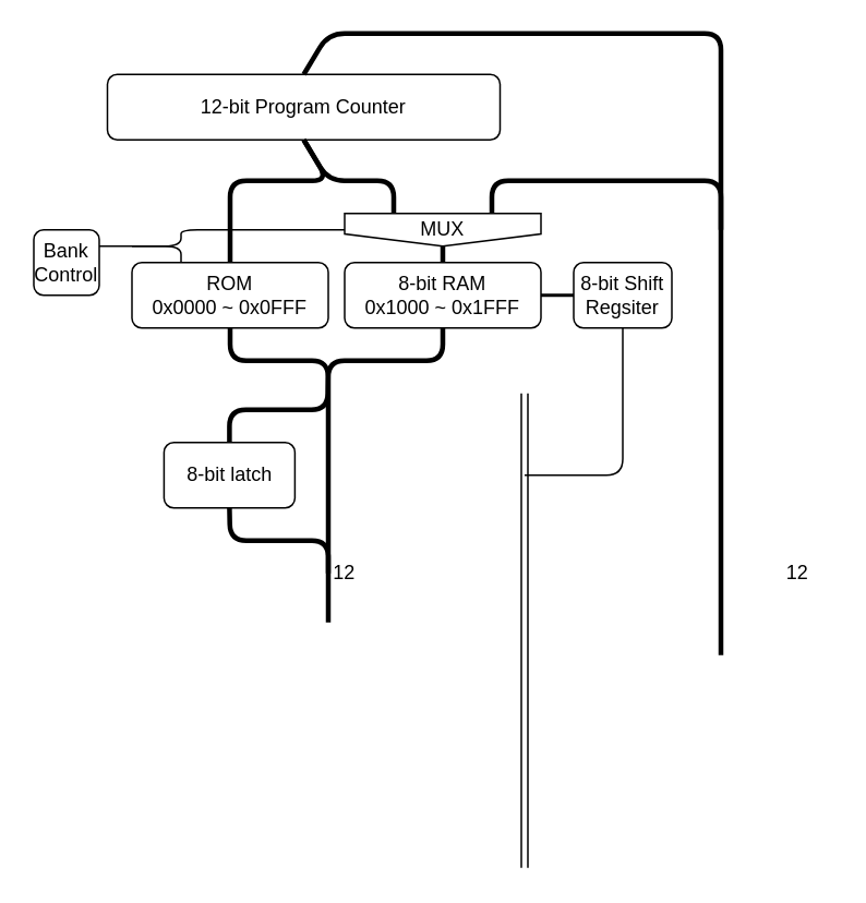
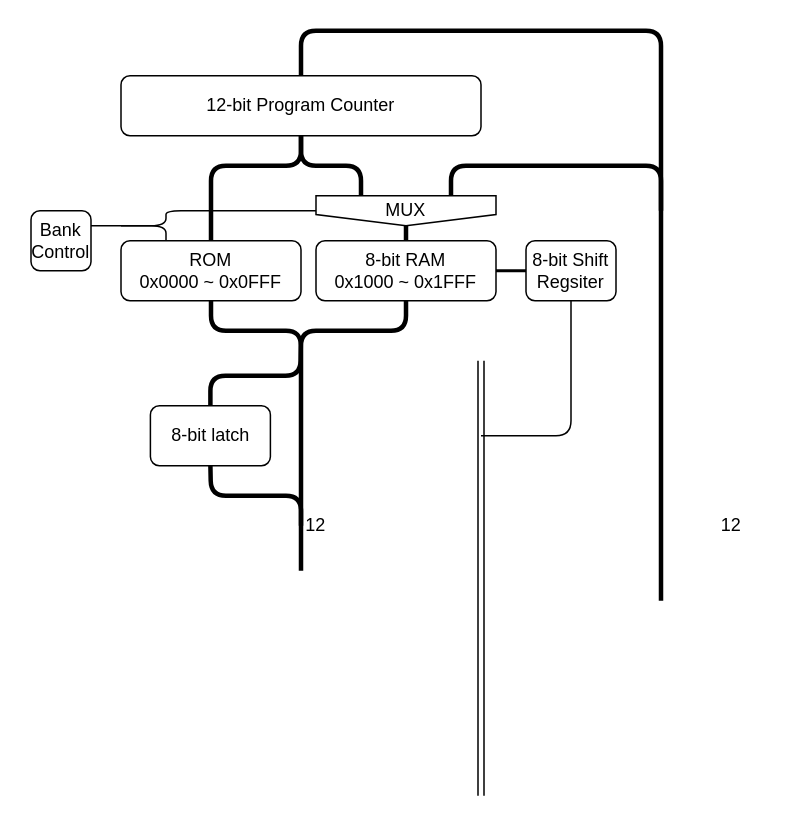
  <mxCell id="0" />
  <mxCell id="1" parent="0" />
  <mxCell id="2" value="ROM&lt;br&gt;0x0000 ~ 0x0FFF" style="rounded=1;whiteSpace=wrap;html=1;" vertex="1" parent="1"><mxGeometry x="80" y="160" width="120" height="40" as="geometry" /></mxCell>
  <mxCell id="3" value="8-bit latch" style="rounded=1;whiteSpace=wrap;html=1;" vertex="1" parent="1"><mxGeometry x="99.6" y="270" width="80" height="40" as="geometry" /></mxCell>
  <mxCell id="4" value="" style="endArrow=none;html=1;exitX=0.5;exitY=0;exitDx=0;exitDy=0;strokeWidth=3;entryX=0.5;entryY=1;entryDx=0;entryDy=0;" edge="1" parent="1" source="3"><mxGeometry width="50" height="50" relative="1" as="geometry"><mxPoint x="209.6" y="310" as="sourcePoint" /><mxPoint x="140" y="200" as="targetPoint" /><Array as="points"><mxPoint x="139.6" y="250" /><mxPoint x="199.6" y="250" /><mxPoint x="200" y="220" /><mxPoint x="140" y="220" /></Array></mxGeometry></mxCell>
  <mxCell id="5" value="" style="endArrow=none;html=1;strokeWidth=3;entryX=0.5;entryY=1;entryDx=0;entryDy=0;" edge="1" parent="1"><mxGeometry width="50" height="50" relative="1" as="geometry"><mxPoint x="200" y="380" as="sourcePoint" /><mxPoint x="270" y="200" as="targetPoint" /><Array as="points"><mxPoint x="200" y="220" /><mxPoint x="270" y="220" /></Array></mxGeometry></mxCell>
  <mxCell id="6" value="Bank Control" style="rounded=1;whiteSpace=wrap;html=1;" vertex="1" parent="1"><mxGeometry x="20" y="140" width="40" height="40" as="geometry" /></mxCell>
- <mxCell id="7" value="12-bit Program Counter" style="rounded=1;whiteSpace=wrap;html=1;" vertex="1" parent="1"><mxGeometry x="65" y="45" width="240" height="40" as="geometry" /></mxCell>
+ <mxCell id="7" value="12-bit Program Counter" style="rounded=1;whiteSpace=wrap;html=1;" vertex="1" parent="1"><mxGeometry x="80" y="50" width="240" height="40" as="geometry" /></mxCell>
  <mxCell id="8" value="8-bit RAM&lt;br&gt;0x1000 ~ 0x1FFF" style="rounded=1;whiteSpace=wrap;html=1;" vertex="1" parent="1"><mxGeometry x="210" y="160" width="120" height="40" as="geometry" /></mxCell>
  <mxCell id="9" value="" style="endArrow=none;html=1;rounded=1;exitX=0.25;exitY=0;exitDx=0;exitDy=0;entryX=1;entryY=0.25;entryDx=0;entryDy=0;" edge="1" parent="1" source="2" target="6"><mxGeometry width="50" height="50" relative="1" as="geometry"><mxPoint x="130" y="170" as="sourcePoint" /><mxPoint x="80" y="150" as="targetPoint" /><Array as="points"><mxPoint x="110" y="150" /></Array></mxGeometry></mxCell>
  <mxCell id="10" value="" style="endArrow=none;html=1;rounded=1;strokeWidth=3;entryX=0.5;entryY=1;entryDx=0;entryDy=0;exitX=0.25;exitY=0;exitDx=0;exitDy=0;" edge="1" parent="1" source="14" target="7"><mxGeometry width="50" height="50" relative="1" as="geometry"><mxPoint x="270" y="140" as="sourcePoint" /><mxPoint x="280" y="250" as="targetPoint" /><Array as="points"><mxPoint x="240" y="110" /><mxPoint x="200" y="110" /></Array></mxGeometry></mxCell>
  <mxCell id="11" value="" style="endArrow=none;html=1;rounded=1;strokeWidth=3;entryX=0.5;entryY=1;entryDx=0;entryDy=0;exitX=0.5;exitY=0;exitDx=0;exitDy=0;" edge="1" parent="1" source="2" target="7"><mxGeometry width="50" height="50" relative="1" as="geometry"><mxPoint x="230" y="300" as="sourcePoint" /><mxPoint x="280" y="250" as="targetPoint" /><Array as="points"><mxPoint x="140" y="110" /><mxPoint x="200" y="110" /></Array></mxGeometry></mxCell>
  <mxCell id="12" value="" style="endArrow=none;html=1;rounded=1;strokeWidth=3;entryX=0.5;entryY=1;entryDx=0;entryDy=0;" edge="1" parent="1" target="3"><mxGeometry width="50" height="50" relative="1" as="geometry"><mxPoint x="200" y="350" as="sourcePoint" /><mxPoint x="270" y="280" as="targetPoint" /><Array as="points"><mxPoint x="200" y="330" /><mxPoint x="140" y="330" /></Array></mxGeometry></mxCell>
  <mxCell id="13" value="12" style="text;html=1;strokeColor=none;fillColor=none;align=center;verticalAlign=middle;whiteSpace=wrap;rounded=0;" vertex="1" parent="1"><mxGeometry x="190" y="340" width="40" height="20" as="geometry" /></mxCell>
  <mxCell id="14" value="MUX" style="shape=offPageConnector;whiteSpace=wrap;html=1;" vertex="1" parent="1"><mxGeometry x="210" y="130" width="120" height="20" as="geometry" /></mxCell>
  <mxCell id="15" value="" style="endArrow=none;html=1;rounded=1;strokeWidth=3;entryX=0.5;entryY=1;entryDx=0;entryDy=0;exitX=0.5;exitY=0;exitDx=0;exitDy=0;" edge="1" parent="1" source="8" target="14"><mxGeometry width="50" height="50" relative="1" as="geometry"><mxPoint x="130" y="180" as="sourcePoint" /><mxPoint x="180" y="130" as="targetPoint" /></mxGeometry></mxCell>
  <mxCell id="16" value="" style="endArrow=none;html=1;rounded=1;strokeWidth=1;entryX=0;entryY=0.5;entryDx=0;entryDy=0;" edge="1" parent="1" target="14"><mxGeometry width="50" height="50" relative="1" as="geometry"><mxPoint x="80" y="150" as="sourcePoint" /><mxPoint x="190" y="180" as="targetPoint" /><Array as="points"><mxPoint x="110" y="150" /><mxPoint x="110" y="140" /></Array></mxGeometry></mxCell>
  <mxCell id="17" value="" style="endArrow=none;html=1;rounded=1;strokeWidth=3;exitX=0.75;exitY=0;exitDx=0;exitDy=0;" edge="1" parent="1" source="14"><mxGeometry width="50" height="50" relative="1" as="geometry"><mxPoint x="270" y="100" as="sourcePoint" /><mxPoint x="440" y="140" as="targetPoint" /><Array as="points"><mxPoint x="300" y="110" /><mxPoint x="440" y="110" /></Array></mxGeometry></mxCell>
  <mxCell id="18" value="" style="endArrow=none;html=1;rounded=1;strokeWidth=3;entryX=0.5;entryY=0;entryDx=0;entryDy=0;" edge="1" parent="1" target="7"><mxGeometry width="50" height="50" relative="1" as="geometry"><mxPoint x="440" y="400" as="sourcePoint" /><mxPoint x="310" y="80" as="targetPoint" /><Array as="points"><mxPoint x="440" y="20" /><mxPoint x="200" y="20" /></Array></mxGeometry></mxCell>
  <mxCell id="19" value="12" style="text;html=1;strokeColor=none;fillColor=none;align=center;verticalAlign=middle;whiteSpace=wrap;rounded=0;" vertex="1" parent="1"><mxGeometry x="467" y="340" width="40" height="20" as="geometry" /></mxCell>
  <mxCell id="20" value="8-bit Shift Regsiter" style="rounded=1;whiteSpace=wrap;html=1;" vertex="1" parent="1"><mxGeometry x="350" y="160" width="60" height="40" as="geometry" /></mxCell>
  <mxCell id="21" value="" style="endArrow=none;html=1;rounded=1;strokeWidth=2;entryX=0;entryY=0.5;entryDx=0;entryDy=0;exitX=1;exitY=0.5;exitDx=0;exitDy=0;" edge="1" parent="1" source="8" target="20"><mxGeometry width="50" height="50" relative="1" as="geometry"><mxPoint x="220" y="300" as="sourcePoint" /><mxPoint x="270" y="250" as="targetPoint" /></mxGeometry></mxCell>
  <mxCell id="22" value="" style="endArrow=none;html=1;rounded=1;strokeWidth=1;entryX=0.5;entryY=1;entryDx=0;entryDy=0;" edge="1" parent="1" target="20"><mxGeometry width="50" height="50" relative="1" as="geometry"><mxPoint x="320" y="290" as="sourcePoint" /><mxPoint x="270" y="250" as="targetPoint" /><Array as="points"><mxPoint x="380" y="290" /></Array></mxGeometry></mxCell>
  <mxCell id="23" value="" style="shape=link;html=1;rounded=1;strokeWidth=1;" edge="1" parent="1"><mxGeometry width="100" relative="1" as="geometry"><mxPoint x="320" y="530" as="sourcePoint" /><mxPoint x="320" y="240" as="targetPoint" /></mxGeometry></mxCell>
